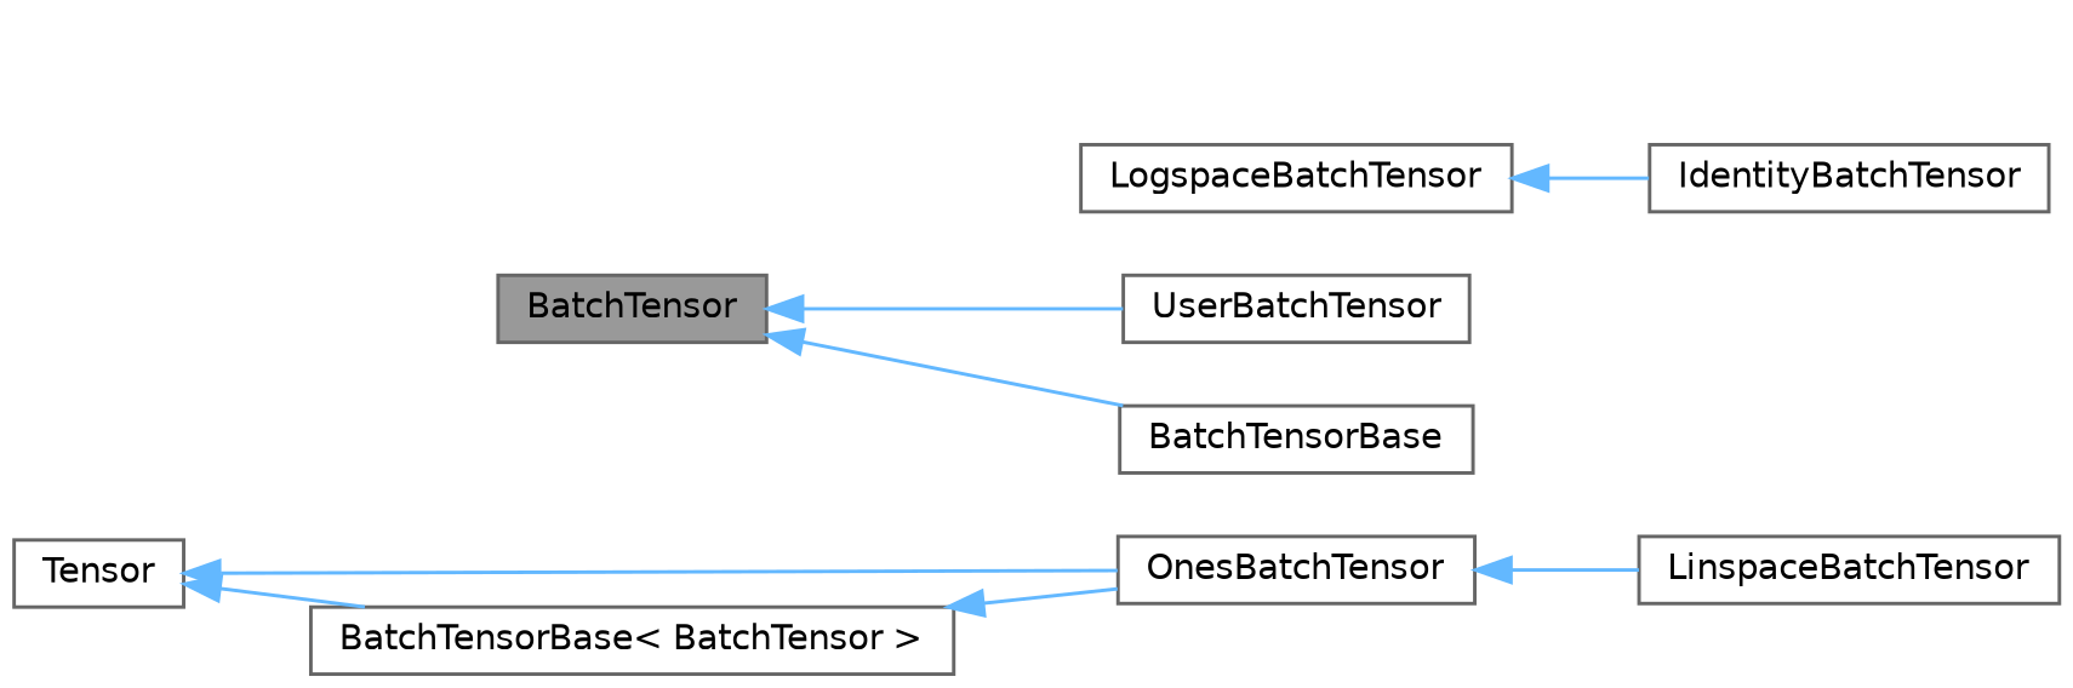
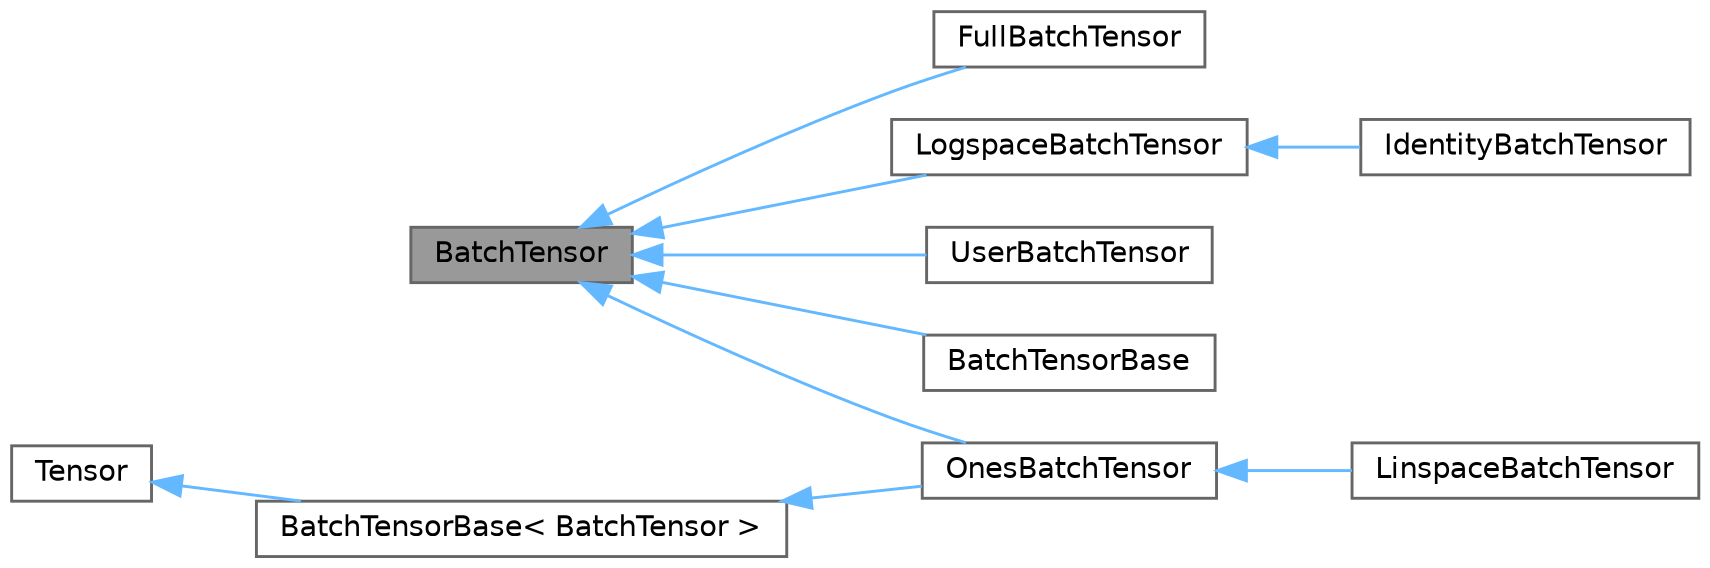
  digraph {
    rankdir=LR
    node [color=gray40 fillcolor=white fontname=Helvetica fontsize=10 shape=box style=filled]
    edge [color=steelblue1 dir=back fontname=Helvetica fontsize=10 labelfontname=Helvetica labelfontsize=10 style=solid]
    n1 [fillcolor=grey60 fontcolor=black height=0.2 label=BatchTensor width=0.4]
+   n2 [height=0.2 label=FullBatchTensor width=0.4]
    n3 [height=0.2 label=LogspaceBatchTensor width=0.4]
    n4 [height=0.2 label=OnesBatchTensor width=0.4]
    n5 [height=0.2 label=UserBatchTensor width=0.4]
    n6 [height=0.2 label=BatchTensorBase width=0.4]
    n7 [height=0.2 label=IdentityBatchTensor width=0.4]
    n8 [height=0.2 label=LinspaceBatchTensor width=0.4]
    n9 [height=0.2 label="BatchTensorBase\< BatchTensor \>" width=0.4]
    n10 [height=0.2 label=Tensor width=0.4]
-   n10 -> n4
+   n1 -> n2
+   n1 -> n3
+   n1 -> n4
    n1 -> n5
    n1 -> n6
    n3 -> n7
    n4 -> n8
    n9 -> n4
    n10 -> n9
  }
